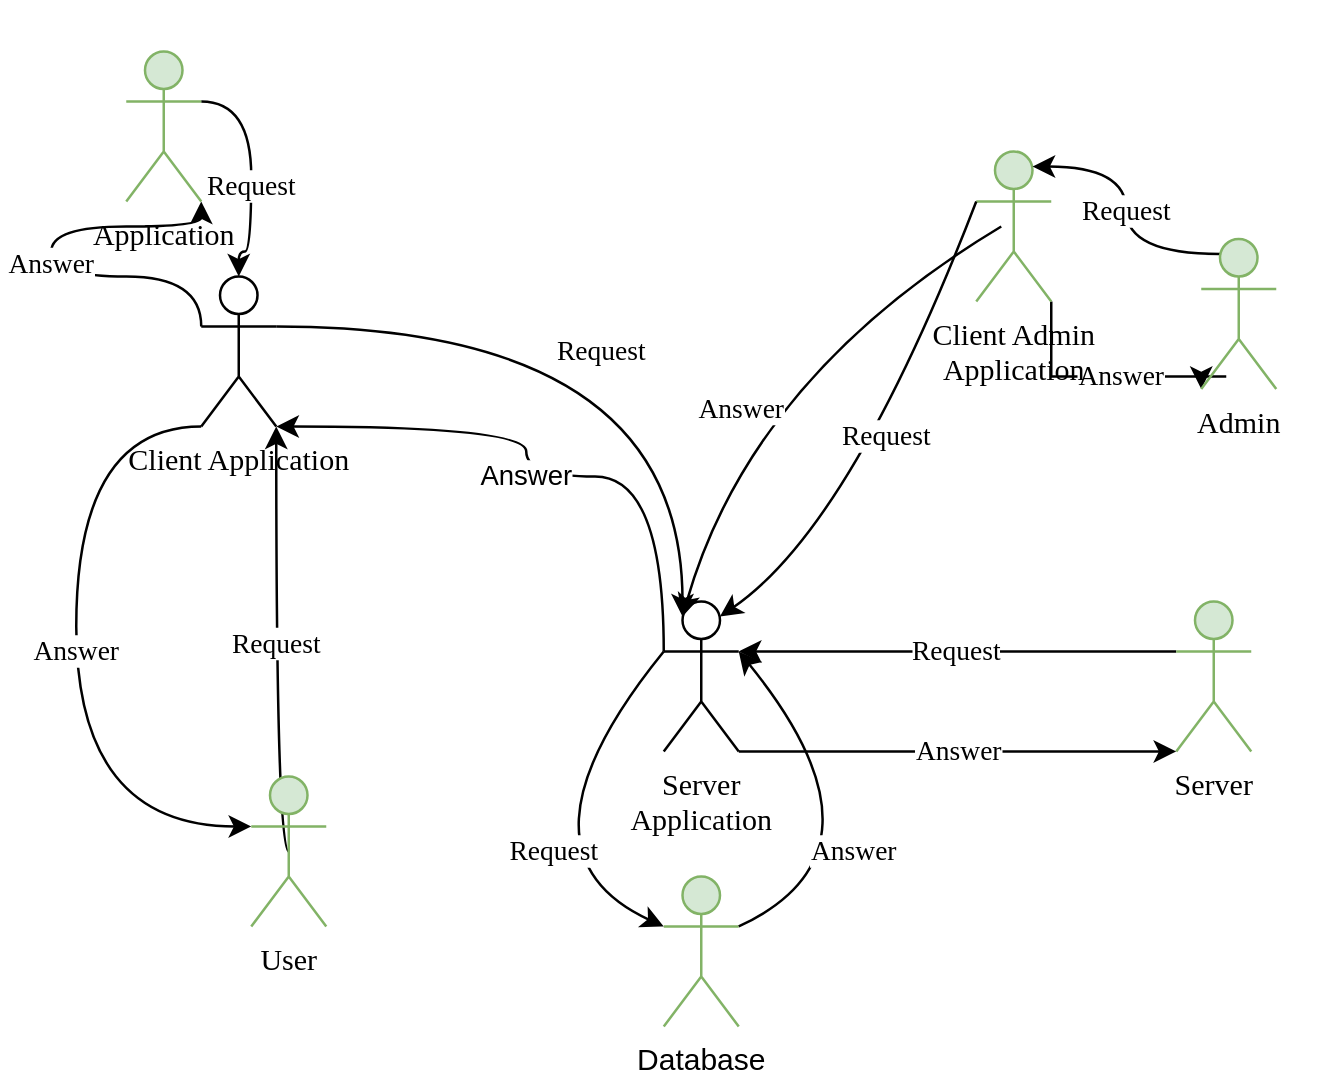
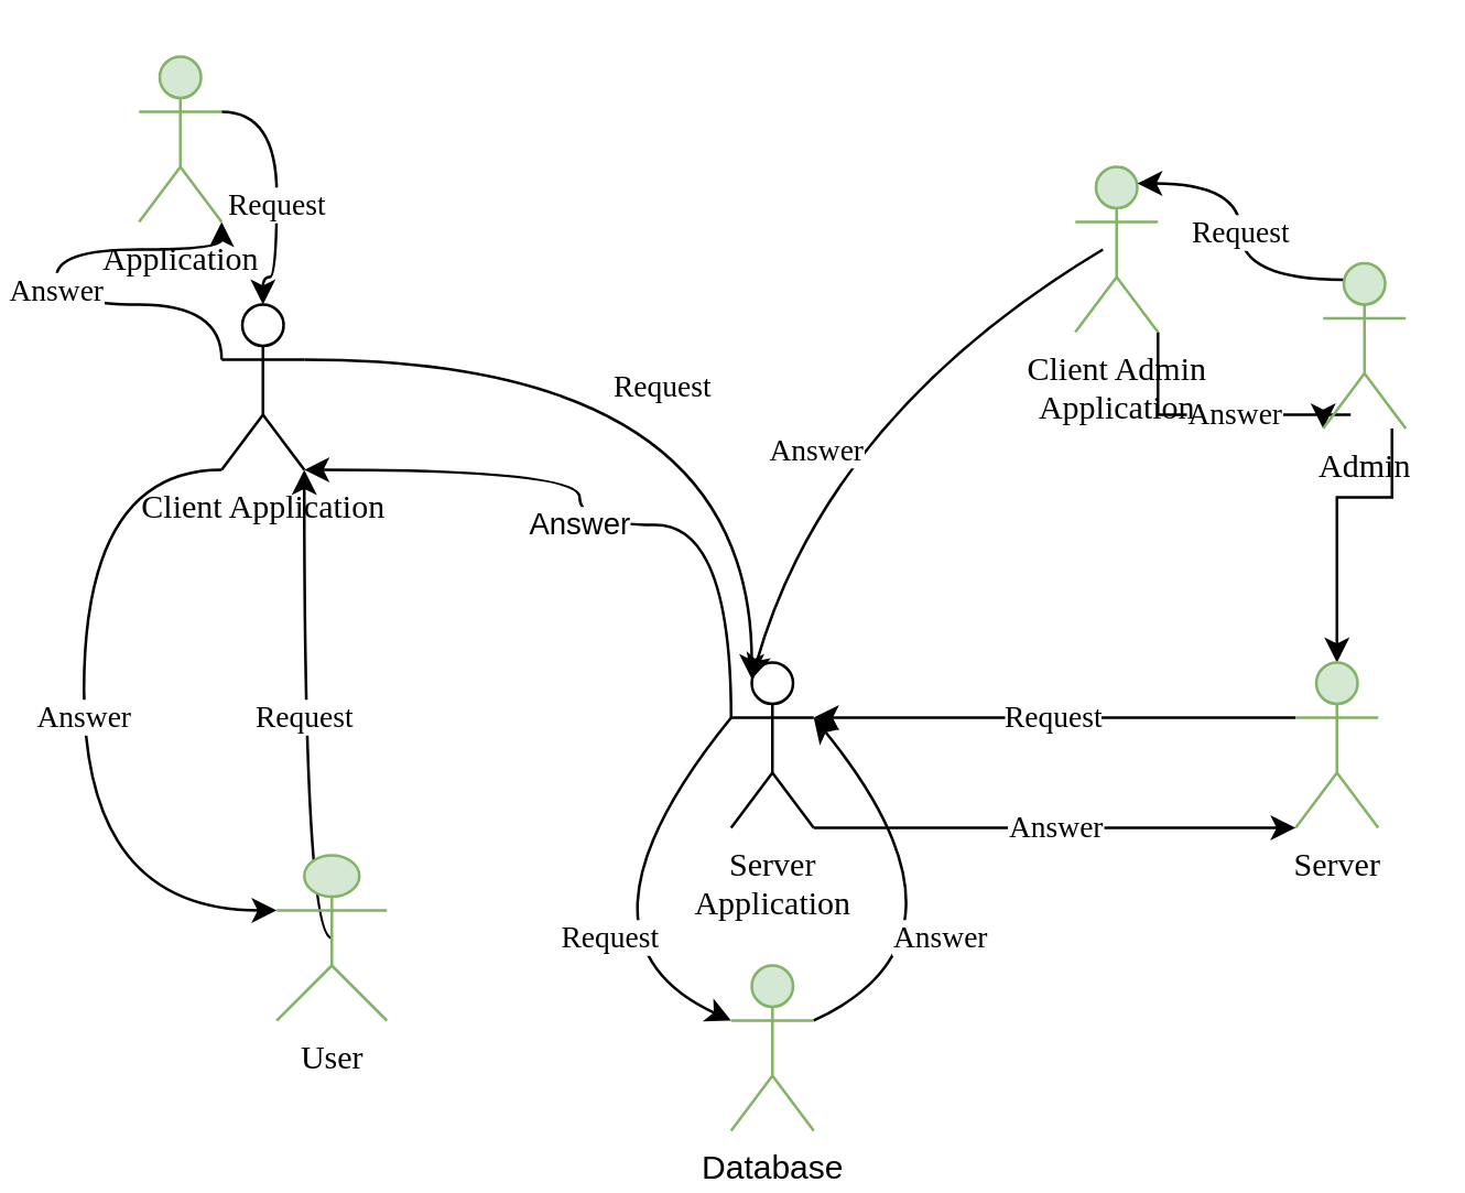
  <mxCell id="0" />
  <mxCell id="1" parent="0" />
  <mxCell id="2" value="Database" style="shape=umlActor;verticalLabelPosition=bottom;verticalAlign=top;html=1;outlineConnect=0;fillColor=#d5e8d4;strokeColor=#82b366;" vertex="1" parent="1"><mxGeometry x="265" y="350" width="30" height="60" as="geometry" /></mxCell>
  <mxCell id="3" value="&lt;font face=&quot;Times New Roman&quot;&gt;Answer&lt;/font&gt;" style="edgeStyle=orthogonalEdgeStyle;curved=1;orthogonalLoop=1;jettySize=auto;html=1;exitX=1;exitY=1;exitDx=0;exitDy=0;exitPerimeter=0;entryX=0;entryY=1;entryDx=0;entryDy=0;entryPerimeter=0;" edge="1" parent="1" source="5" target="17"><mxGeometry relative="1" as="geometry"><Array as="points"><mxPoint x="420" y="300" /><mxPoint x="420" y="300" /></Array></mxGeometry></mxCell>
  <mxCell id="4" value="Answer" style="edgeStyle=orthogonalEdgeStyle;curved=1;orthogonalLoop=1;jettySize=auto;html=1;exitX=0;exitY=0.333;exitDx=0;exitDy=0;exitPerimeter=0;entryX=1;entryY=1;entryDx=0;entryDy=0;entryPerimeter=0;" edge="1" parent="1" source="5" target="21"><mxGeometry x="0.02" relative="1" as="geometry"><Array as="points"><mxPoint x="265" y="190" /><mxPoint x="210" y="190" /><mxPoint x="210" y="170" /></Array><mxPoint as="offset" /></mxGeometry></mxCell>
  <mxCell id="5" value="&lt;font face=&quot;Times New Roman&quot;&gt;Server &lt;br&gt;Application&lt;/font&gt;" style="shape=umlActor;verticalLabelPosition=bottom;verticalAlign=top;html=1;outlineConnect=0;" vertex="1" parent="1"><mxGeometry x="265" y="240" width="30" height="60" as="geometry" /></mxCell>
  <mxCell id="6" value="&lt;font face=&quot;Times New Roman&quot;&gt;Request&lt;/font&gt;" style="endArrow=classic;html=1;exitX=0;exitY=0.333;exitDx=0;exitDy=0;exitPerimeter=0;entryX=0;entryY=0.333;entryDx=0;entryDy=0;entryPerimeter=0;curved=1;" edge="1" parent="1" source="5" target="2"><mxGeometry x="0.395" y="9" width="50" height="50" relative="1" as="geometry"><mxPoint x="40" y="410" as="sourcePoint" /><mxPoint x="90" y="360" as="targetPoint" /><Array as="points"><mxPoint x="200" y="340" /></Array><mxPoint as="offset" /></mxGeometry></mxCell>
  <mxCell id="7" value="&lt;font face=&quot;Times New Roman&quot;&gt;Answer&lt;/font&gt;" style="endArrow=classic;html=1;exitX=1;exitY=0.333;exitDx=0;exitDy=0;exitPerimeter=0;entryX=1;entryY=0.333;entryDx=0;entryDy=0;entryPerimeter=0;curved=1;" edge="1" parent="1" source="2" target="5"><mxGeometry x="-0.387" y="8" width="50" height="50" relative="1" as="geometry"><mxPoint x="420" y="420" as="sourcePoint" /><mxPoint x="470" y="370" as="targetPoint" /><Array as="points"><mxPoint x="360" y="340" /></Array><mxPoint as="offset" /></mxGeometry></mxCell>
  <mxCell id="8" value="&lt;font face=&quot;Times New Roman&quot;&gt;Answer&lt;/font&gt;" style="edgeStyle=orthogonalEdgeStyle;orthogonalLoop=1;jettySize=auto;html=1;exitX=1;exitY=1;exitDx=0;exitDy=0;exitPerimeter=0;entryX=0;entryY=1;entryDx=0;entryDy=0;entryPerimeter=0;rounded=0;" edge="1" parent="1" source="9" target="12"><mxGeometry relative="1" as="geometry"><Array as="points"><mxPoint x="490" y="150" /><mxPoint x="490" y="150" /></Array></mxGeometry></mxCell>
  <mxCell id="9" value="&lt;font face=&quot;Times New Roman&quot;&gt;Client Admin &lt;br&gt;Application&lt;/font&gt;" style="shape=umlActor;verticalLabelPosition=bottom;verticalAlign=top;html=1;outlineConnect=0;fillColor=#d5e8d4;strokeColor=#82b366;" vertex="1" parent="1"><mxGeometry x="390" y="60" width="30" height="60" as="geometry" /></mxCell>
  <mxCell id="10" value="&lt;font face=&quot;Times New Roman&quot;&gt;Request&lt;/font&gt;" style="edgeStyle=orthogonalEdgeStyle;curved=1;orthogonalLoop=1;jettySize=auto;html=1;exitX=0.25;exitY=0.1;exitDx=0;exitDy=0;exitPerimeter=0;entryX=0.75;entryY=0.1;entryDx=0;entryDy=0;entryPerimeter=0;" edge="1" parent="1" source="12" target="9"><mxGeometry relative="1" as="geometry" /></mxCell>
+ <mxCell id="11" value="" style="edgeStyle=orthogonalEdgeStyle;rounded=0;orthogonalLoop=1;jettySize=auto;html=1;fontFamily=Times New Roman;entryX=0.5;entryY=0;entryDx=0;entryDy=0;entryPerimeter=0;" edge="1" parent="1" source="12" target="17"><mxGeometry relative="1" as="geometry"><Array as="points"><mxPoint x="505" y="180" /><mxPoint x="485" y="180" /></Array></mxGeometry></mxCell>
  <mxCell id="12" value="&lt;font face=&quot;Times New Roman&quot;&gt;Admin&lt;/font&gt;" style="shape=umlActor;verticalLabelPosition=bottom;verticalAlign=top;html=1;outlineConnect=0;fillColor=#d5e8d4;strokeColor=#82b366;" vertex="1" parent="1"><mxGeometry x="480" y="95" width="30" height="60" as="geometry" /></mxCell>
- <mxCell id="13" value="&lt;font face=&quot;Times New Roman&quot;&gt;Request&lt;/font&gt;" style="endArrow=classic;html=1;exitX=0;exitY=0.333;exitDx=0;exitDy=0;exitPerimeter=0;entryX=0.75;entryY=0.1;entryDx=0;entryDy=0;entryPerimeter=0;curved=1;" edge="1" parent="1" source="9" target="5"><mxGeometry width="50" height="50" relative="1" as="geometry"><mxPoint x="150" y="130" as="sourcePoint" /><mxPoint x="200" y="80" as="targetPoint" /><Array as="points"><mxPoint x="340" y="210" /></Array></mxGeometry></mxCell>
  <mxCell id="14" value="" style="endArrow=classic;html=1;entryX=0.25;entryY=0.1;entryDx=0;entryDy=0;entryPerimeter=0;curved=1;" edge="1" parent="1" target="5"><mxGeometry width="50" height="50" relative="1" as="geometry"><mxPoint x="400" y="90" as="sourcePoint" /><mxPoint x="550" y="250" as="targetPoint" /><Array as="points"><mxPoint x="300" y="150" /></Array></mxGeometry></mxCell>
  <mxCell id="15" value="Answer" style="edgeLabel;html=1;align=center;verticalAlign=middle;resizable=0;points=[];fontFamily=Times New Roman;" vertex="1" connectable="0" parent="14"><mxGeometry x="0.191" y="-1" relative="1" as="geometry"><mxPoint y="1" as="offset" /></mxGeometry></mxCell>
  <mxCell id="16" value="&lt;font face=&quot;Times New Roman&quot;&gt;Request&lt;/font&gt;" style="edgeStyle=orthogonalEdgeStyle;curved=1;orthogonalLoop=1;jettySize=auto;html=1;exitX=0;exitY=0.333;exitDx=0;exitDy=0;exitPerimeter=0;entryX=1;entryY=0.333;entryDx=0;entryDy=0;entryPerimeter=0;" edge="1" parent="1" source="17" target="5"><mxGeometry relative="1" as="geometry" /></mxCell>
  <mxCell id="17" value="&lt;font face=&quot;Times New Roman&quot;&gt;Server&lt;/font&gt;" style="shape=umlActor;verticalLabelPosition=bottom;verticalAlign=top;html=1;outlineConnect=0;fillColor=#d5e8d4;strokeColor=#82b366;" vertex="1" parent="1"><mxGeometry x="470" y="240" width="30" height="60" as="geometry" /></mxCell>
  <mxCell id="18" value="&lt;font face=&quot;Times New Roman&quot;&gt;Request&lt;/font&gt;" style="edgeStyle=orthogonalEdgeStyle;curved=1;orthogonalLoop=1;jettySize=auto;html=1;exitX=1;exitY=0.333;exitDx=0;exitDy=0;exitPerimeter=0;entryX=0.25;entryY=0.1;entryDx=0;entryDy=0;entryPerimeter=0;" edge="1" parent="1" source="21" target="5"><mxGeometry x="-0.063" y="-10" relative="1" as="geometry"><mxPoint as="offset" /></mxGeometry></mxCell>
  <mxCell id="19" value="&lt;font face=&quot;Times New Roman&quot;&gt;Answer&lt;/font&gt;" style="edgeStyle=orthogonalEdgeStyle;curved=1;orthogonalLoop=1;jettySize=auto;html=1;exitX=0;exitY=1;exitDx=0;exitDy=0;exitPerimeter=0;entryX=0;entryY=0.333;entryDx=0;entryDy=0;entryPerimeter=0;" edge="1" parent="1" source="21" target="23"><mxGeometry relative="1" as="geometry"><Array as="points"><mxPoint x="30" y="170" /><mxPoint x="30" y="330" /></Array></mxGeometry></mxCell>
  <mxCell id="20" value="&lt;font face=&quot;Times New Roman&quot;&gt;Answer&lt;/font&gt;" style="edgeStyle=orthogonalEdgeStyle;curved=1;orthogonalLoop=1;jettySize=auto;html=1;exitX=0;exitY=0.333;exitDx=0;exitDy=0;exitPerimeter=0;entryX=1;entryY=1;entryDx=0;entryDy=0;entryPerimeter=0;" edge="1" parent="1" source="21" target="25"><mxGeometry relative="1" as="geometry"><Array as="points"><mxPoint x="80" y="110" /><mxPoint x="20" y="110" /><mxPoint x="20" y="90" /></Array></mxGeometry></mxCell>
  <mxCell id="21" value="&lt;font face=&quot;Times New Roman&quot;&gt;Client Application&lt;/font&gt;" style="shape=umlActor;verticalLabelPosition=bottom;verticalAlign=top;html=1;outlineConnect=0;" vertex="1" parent="1"><mxGeometry x="80" y="110" width="30" height="60" as="geometry" /></mxCell>
  <mxCell id="22" value="&lt;font face=&quot;Times New Roman&quot;&gt;Request&lt;/font&gt;" style="edgeStyle=orthogonalEdgeStyle;curved=1;orthogonalLoop=1;jettySize=auto;html=1;exitX=0.5;exitY=0.5;exitDx=0;exitDy=0;exitPerimeter=0;entryX=1;entryY=1;entryDx=0;entryDy=0;entryPerimeter=0;" edge="1" parent="1" source="23" target="21"><mxGeometry relative="1" as="geometry"><Array as="points"><mxPoint x="110" y="340" /></Array></mxGeometry></mxCell>
- <mxCell id="23" value="&lt;font face=&quot;Times New Roman&quot;&gt;User&lt;/font&gt;" style="shape=umlActor;verticalLabelPosition=bottom;verticalAlign=top;html=1;outlineConnect=0;fillColor=#d5e8d4;strokeColor=#82b366;" vertex="1" parent="1"><mxGeometry x="100" y="310" width="30" height="60" as="geometry" /></mxCell>
+ <mxCell id="23" value="&lt;font face=&quot;Times New Roman&quot;&gt;User&lt;/font&gt;" style="shape=umlActor;verticalLabelPosition=bottom;verticalAlign=top;html=1;outlineConnect=0;fillColor=#d5e8d4;strokeColor=#82b366;" vertex="1" parent="1"><mxGeometry x="100" y="310" width="40" height="60" as="geometry" /></mxCell>
  <mxCell id="24" value="&lt;font face=&quot;Times New Roman&quot;&gt;Request&lt;/font&gt;" style="edgeStyle=orthogonalEdgeStyle;curved=1;orthogonalLoop=1;jettySize=auto;html=1;exitX=1;exitY=0.333;exitDx=0;exitDy=0;exitPerimeter=0;entryX=0.5;entryY=0;entryDx=0;entryDy=0;entryPerimeter=0;" edge="1" parent="1" source="25" target="21"><mxGeometry x="0.128" relative="1" as="geometry"><mxPoint as="offset" /></mxGeometry></mxCell>
  <mxCell id="25" value="&lt;font face=&quot;Times New Roman&quot;&gt;Application&lt;/font&gt;" style="shape=umlActor;verticalLabelPosition=bottom;verticalAlign=top;html=1;outlineConnect=0;fillColor=#d5e8d4;strokeColor=#82b366;" vertex="1" parent="1"><mxGeometry x="50" y="20" width="30" height="60" as="geometry" /></mxCell>
